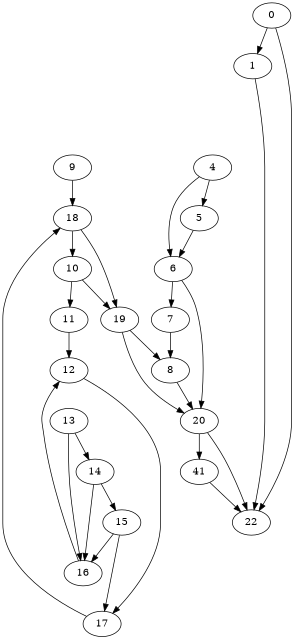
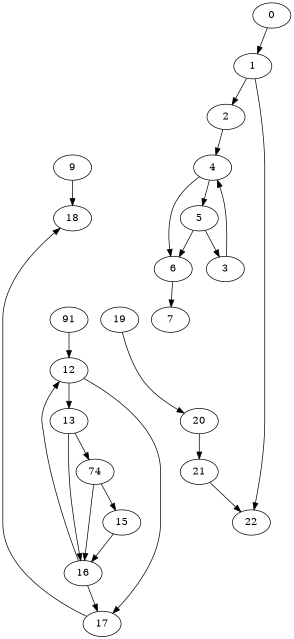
  digraph {
    0
    1
    22
+   2
    4
    5
    6
+   3
    7
    20
-   8
-   21 [label=41]
+   21
    9
    18
-   10
    19
-   11
+   11 [label=91]
    12
    13
    17
-   14
+   14 [label=74]
    16
    15
    0 -> 1
-   0 -> 22
    1 -> 22
+   1 -> 2
+   2 -> 4
    4 -> 5
    4 -> 6
    5 -> 6
+   5 -> 3
    6 -> 7
-   6 -> 20
-   7 -> 8
-   20 -> 22
+   3 -> 4
    20 -> 21
-   8 -> 20
    21 -> 22
    9 -> 18
-   18 -> 10
-   18 -> 19
-   10 -> 19
-   10 -> 11
    19 -> 20
-   19 -> 8
    11 -> 12
+   12 -> 13
    12 -> 17
    13 -> 14
    13 -> 16
    17 -> 18
    14 -> 16
    14 -> 15
    16 -> 12
-   15 -> 17
+   16 -> 17
    15 -> 16
  }
